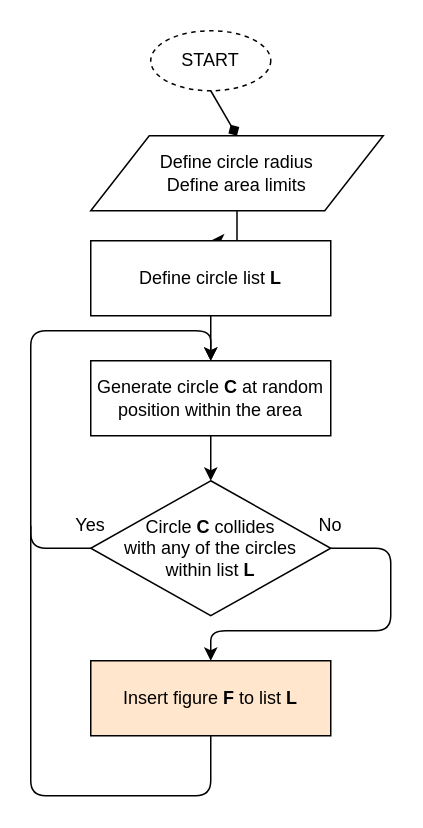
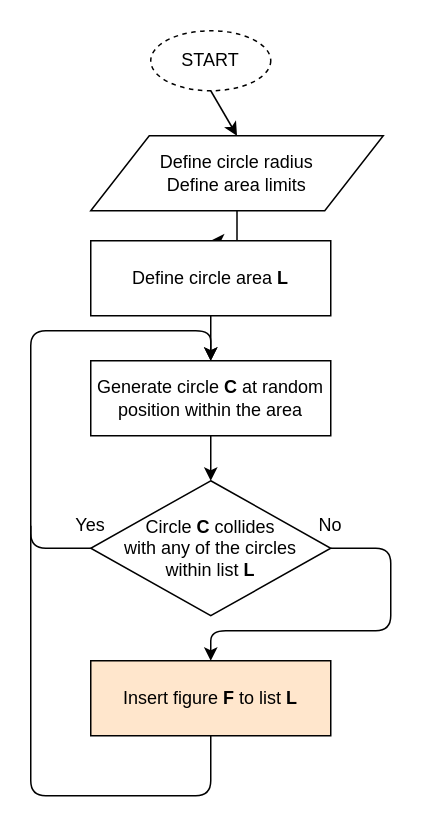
  <mxCell id="0" />
  <mxCell id="1" parent="0" />
  <mxCell id="2" value="START" style="ellipse;whiteSpace=wrap;html=1;dashed=1;" vertex="1" parent="1"><mxGeometry x="100" y="20" width="80" height="40" as="geometry" /></mxCell>
- <mxCell id="3" value="" style="endArrow=diamond;html=1;exitX=0.5;exitY=1;exitDx=0;exitDy=0;entryX=0.5;entryY=0;entryDx=0;entryDy=0;" edge="1" parent="1" source="2" target="8"><mxGeometry width="50" height="50" relative="1" as="geometry"><mxPoint x="100" y="160" as="sourcePoint" /><mxPoint x="140" y="130" as="targetPoint" /></mxGeometry></mxCell>
+ <mxCell id="3" value="" style="endArrow=classic;html=1;exitX=0.5;exitY=1;exitDx=0;exitDy=0;entryX=0.5;entryY=0;entryDx=0;entryDy=0;" edge="1" parent="1" source="2" target="8"><mxGeometry width="50" height="50" relative="1" as="geometry"><mxPoint x="100" y="160" as="sourcePoint" /><mxPoint x="140" y="130" as="targetPoint" /></mxGeometry></mxCell>
  <mxCell id="4" value="" style="endArrow=classic;html=1;entryX=0.5;entryY=0;entryDx=0;entryDy=0;" edge="1" parent="1" target="6"><mxGeometry width="50" height="50" relative="1" as="geometry"><mxPoint x="140" y="210" as="sourcePoint" /><mxPoint x="120" y="230" as="targetPoint" /></mxGeometry></mxCell>
  <mxCell id="5" style="edgeStyle=orthogonalEdgeStyle;rounded=0;orthogonalLoop=1;jettySize=auto;html=1;entryX=0.5;entryY=0;entryDx=0;entryDy=0;" edge="1" parent="1" source="6" target="9"><mxGeometry relative="1" as="geometry" /></mxCell>
  <mxCell id="6" value="Generate circle &lt;b&gt;C&lt;/b&gt; at random position within the area" style="rounded=0;whiteSpace=wrap;html=1;" vertex="1" parent="1"><mxGeometry x="60" y="240" width="160" height="50" as="geometry" /></mxCell>
  <mxCell id="7" style="edgeStyle=orthogonalEdgeStyle;rounded=0;orthogonalLoop=1;jettySize=auto;html=1;entryX=0.5;entryY=0;entryDx=0;entryDy=0;" edge="1" parent="1" source="8" target="13"><mxGeometry relative="1" as="geometry" /></mxCell>
  <mxCell id="8" value="&lt;div&gt;Define circle radius&lt;/div&gt;&lt;div&gt;Define area limits&lt;/div&gt;" style="shape=parallelogram;perimeter=parallelogramPerimeter;whiteSpace=wrap;html=1;" vertex="1" parent="1"><mxGeometry x="60" y="90" width="195" height="50" as="geometry" /></mxCell>
  <mxCell id="9" value="&lt;div&gt;Circle&lt;b&gt; C&lt;/b&gt; collides &lt;br&gt;&lt;/div&gt;&lt;div&gt;with any of the circles&lt;/div&gt;&lt;div&gt;within list &lt;b&gt;L&lt;/b&gt;&lt;br&gt;&lt;/div&gt;" style="rhombus;whiteSpace=wrap;html=1;" vertex="1" parent="1"><mxGeometry x="60" y="320" width="160" height="90" as="geometry" /></mxCell>
  <mxCell id="10" value="" style="endArrow=classic;html=1;exitX=0;exitY=0.5;exitDx=0;exitDy=0;entryX=0.5;entryY=0;entryDx=0;entryDy=0;" edge="1" parent="1" source="9" target="6"><mxGeometry width="50" height="50" relative="1" as="geometry"><mxPoint x="60" y="470" as="sourcePoint" /><mxPoint x="140" y="230" as="targetPoint" /><Array as="points"><mxPoint x="20" y="365" /><mxPoint x="20" y="220" /><mxPoint x="140" y="220" /></Array></mxGeometry></mxCell>
  <mxCell id="11" value="Yes" style="text;html=1;strokeColor=none;fillColor=none;align=center;verticalAlign=middle;whiteSpace=wrap;rounded=0;" vertex="1" parent="1"><mxGeometry x="40" y="340" width="40" height="20" as="geometry" /></mxCell>
  <mxCell id="12" value="No" style="text;html=1;strokeColor=none;fillColor=none;align=center;verticalAlign=middle;whiteSpace=wrap;rounded=0;" vertex="1" parent="1"><mxGeometry x="200" y="340" width="40" height="20" as="geometry" /></mxCell>
- <mxCell id="13" value="Define circle list &lt;b&gt;L&lt;/b&gt;" style="rounded=0;whiteSpace=wrap;html=1;" vertex="1" parent="1"><mxGeometry x="60" y="160" width="160" height="50" as="geometry" /></mxCell>
+ <mxCell id="13" value="Define circle area &lt;b&gt;L&lt;/b&gt;" style="rounded=0;whiteSpace=wrap;html=1;" vertex="1" parent="1"><mxGeometry x="60" y="160" width="160" height="50" as="geometry" /></mxCell>
  <mxCell id="14" value="Insert figure &lt;b&gt;F&lt;/b&gt; to list &lt;b&gt;L&lt;/b&gt;" style="rounded=0;whiteSpace=wrap;html=1;fillColor=#ffe6cc;" vertex="1" parent="1"><mxGeometry x="60" y="440" width="160" height="50" as="geometry" /></mxCell>
  <mxCell id="15" value="" style="endArrow=classic;html=1;exitX=1;exitY=0.5;exitDx=0;exitDy=0;entryX=0.5;entryY=0;entryDx=0;entryDy=0;" edge="1" parent="1" source="9" target="14"><mxGeometry width="50" height="50" relative="1" as="geometry"><mxPoint x="10" y="540" as="sourcePoint" /><mxPoint x="140" y="420" as="targetPoint" /><Array as="points"><mxPoint x="260" y="365" /><mxPoint x="260" y="420" /><mxPoint x="140" y="420" /></Array></mxGeometry></mxCell>
  <mxCell id="16" value="" style="endArrow=none;html=1;exitX=0.5;exitY=1;exitDx=0;exitDy=0;endFill=0;" edge="1" parent="1" source="14"><mxGeometry width="50" height="50" relative="1" as="geometry"><mxPoint x="10" y="560" as="sourcePoint" /><mxPoint x="20" y="350" as="targetPoint" /><Array as="points"><mxPoint x="140" y="530" /><mxPoint x="20" y="530" /></Array></mxGeometry></mxCell>
